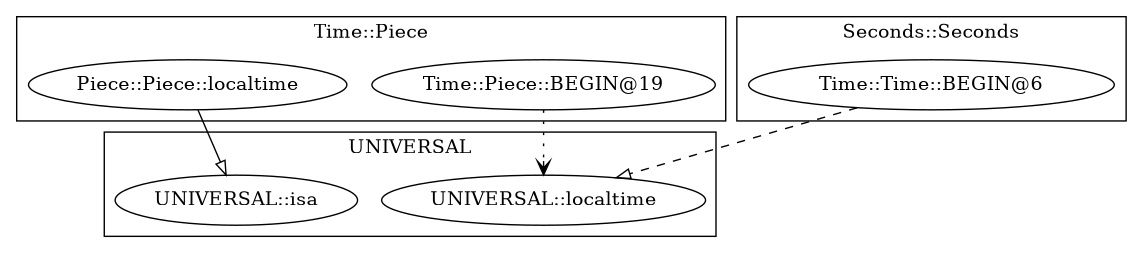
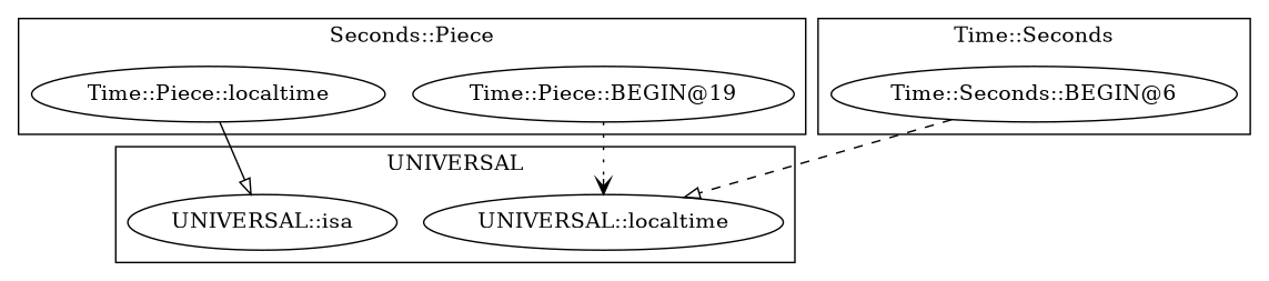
  digraph {
    fontname="DejaVu Serif"
    node [fontname="DejaVu Serif"]
    edge [arrowhead=onormal fontname="DejaVu Serif"]
    n1 [label="Time::Piece::BEGIN@19"]
-   "Time::Piece::localtime" [label="Piece::Piece::localtime"]
+   "Time::Piece::localtime"
    n3 [label="UNIVERSAL::localtime"]
    "UNIVERSAL::isa"
-   "Time::Seconds::BEGIN@6" [label="Time::Time::BEGIN@6"]
+   "Time::Seconds::BEGIN@6"
    subgraph cluster_1 {
-     label="Time::Piece"
+     label="Seconds::Piece"
      n1
      "Time::Piece::localtime"
    }
    subgraph cluster_2 {
      label=UNIVERSAL
      n3
      "UNIVERSAL::isa"
    }
    subgraph cluster_3 {
-     label="Seconds::Seconds"
+     label="Time::Seconds"
      "Time::Seconds::BEGIN@6"
    }
    n1 -> n3 [arrowhead=vee style=dotted]
    "Time::Piece::localtime" -> "UNIVERSAL::isa" [style=solid]
    "Time::Seconds::BEGIN@6" -> n3 [style=dashed]
  }
